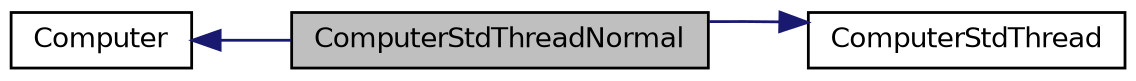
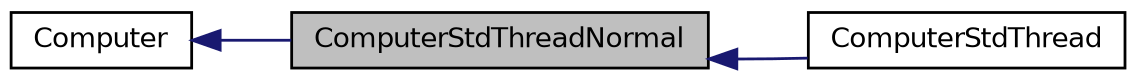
  digraph {
    rankdir=LR
    node [color=black fillcolor=white fontname=Helvetica fontsize=10 shape=record style=filled]
    edge [color=midnightblue dir=back fontname=Helvetica fontsize=10 labelfontname=Helvetica labelfontsize=10 style=solid]
    n1 [fillcolor=grey75 fontcolor=black height=0.2 label=ComputerStdThreadNormal width=0.4]
    n2 [height=0.2 label=ComputerStdThread width=0.4]
    n3 [height=0.2 label=Computer width=0.4]
-   n2 -> n1
+   n1 -> n2
    n3 -> n1
  }
